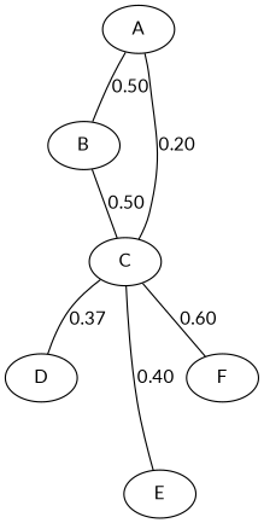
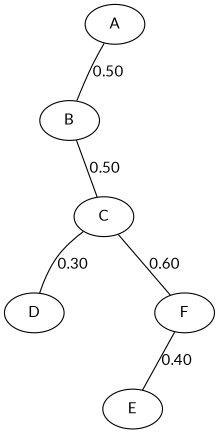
  graph {
    fontname=Lato
    node [fontname=Lato]
    edge [fontname=Lato]
    A
    B
    C
    D
    E
    F
    A -- B [label=0.50]
-   A -- C [label=0.20]
    B -- C [label=0.50]
-   C -- D [label=0.37]
-   C -- E [label=0.40]
+   C -- D [label=0.30]
+   F -- E [label=0.40]
    C -- F [label=0.60]
  }
